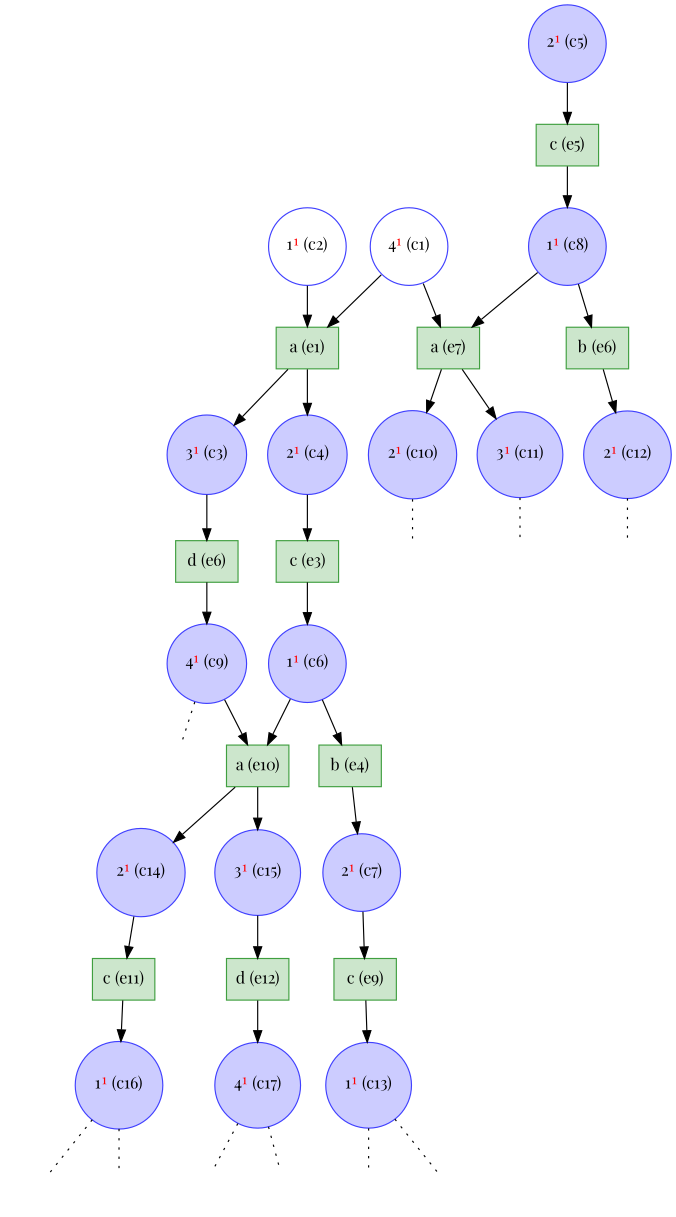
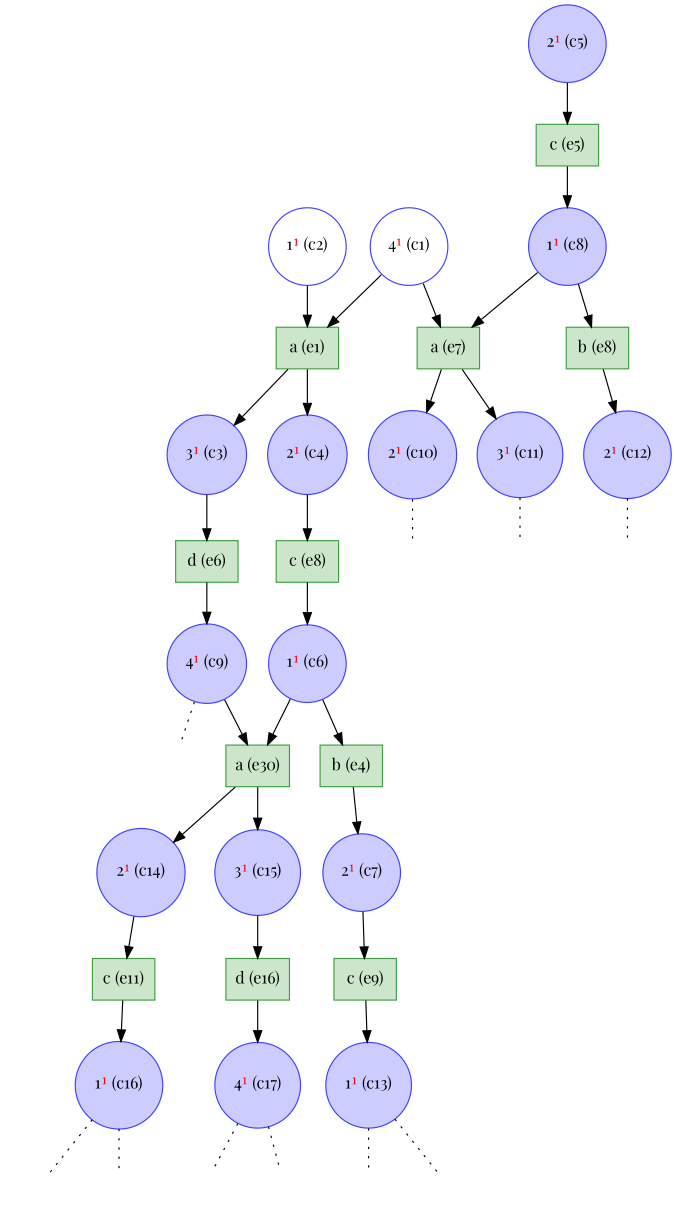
  digraph {
    fontname="Playfair Display"
    node [color="#4040ff" fillcolor="#ccccff" fontname="Playfair Display" shape=circle style=filled]
    edge [fontname="Playfair Display"]
    n1 [fillcolor=transparent label=<4<FONT COLOR="red"><SUP>1</SUP></FONT>&nbsp;(c1)>]
    n2 [color="#409f40" fillcolor="#cce6cc" label="a (e1)" shape=box]
    n3 [color="#409f40" fillcolor="#cce6cc" label="a (e7)" shape=box]
    n4 [label=<3<FONT COLOR="red"><SUP>1</SUP></FONT>&nbsp;(c3)>]
    n5 [label=<2<FONT COLOR="red"><SUP>1</SUP></FONT>&nbsp;(c4)>]
    n6 [label=<2<FONT COLOR="red"><SUP>1</SUP></FONT>&nbsp;(c10)>]
    n7 [label=<3<FONT COLOR="red"><SUP>1</SUP></FONT>&nbsp;(c11)>]
    n8 [color="#409f40" fillcolor="#cce6cc" label="d (e6)" shape=box]
-   n9 [color="#409f40" fillcolor="#cce6cc" label="c (e3)" shape=box]
+   n9 [color="#409f40" fillcolor="#cce6cc" label="c (e8)" shape=box]
    n10 [fillcolor=transparent label=<1<FONT COLOR="red"><SUP>1</SUP></FONT>&nbsp;(c2)>]
    n11 [label=<2<FONT COLOR="red"><SUP>1</SUP></FONT>&nbsp;(c5)>]
    n12 [color="#409f40" fillcolor="#cce6cc" label="c (e5)" shape=box]
    n13 [label=<4<FONT COLOR="red"><SUP>1</SUP></FONT>&nbsp;(c9)>]
-   n14 [color="#409f40" fillcolor="#cce6cc" label="a (e10)" shape=box]
+   n14 [color="#409f40" fillcolor="#cce6cc" label="a (e30)" shape=box]
    e22 [style=invis color="" fillcolor="" shape=""]
    n16 [label=<1<FONT COLOR="red"><SUP>1</SUP></FONT>&nbsp;(c6)>]
    n17 [color="#409f40" fillcolor="#cce6cc" label="b (e4)" shape=box]
    n18 [label=<1<FONT COLOR="red"><SUP>1</SUP></FONT>&nbsp;(c8)>]
-   n19 [color="#409f40" fillcolor="#cce6cc" label="b (e6)" shape=box]
+   n19 [color="#409f40" fillcolor="#cce6cc" label="b (e8)" shape=box]
    n20 [label=<2<FONT COLOR="red"><SUP>1</SUP></FONT>&nbsp;(c7)>]
    n21 [label=<2<FONT COLOR="red"><SUP>1</SUP></FONT>&nbsp;(c14)>]
    n22 [label=<3<FONT COLOR="red"><SUP>1</SUP></FONT>&nbsp;(c15)>]
    n23 [color="#409f40" fillcolor="#cce6cc" label="c (e9)" shape=box]
    n24 [label=<1<FONT COLOR="red"><SUP>1</SUP></FONT>&nbsp;(c13)>]
    n25 [label=<2<FONT COLOR="red"><SUP>1</SUP></FONT>&nbsp;(c12)>]
    e19 [style=invis color="" fillcolor="" shape=""]
    e20 [style=invis color="" fillcolor="" shape=""]
    e21 [style=invis color="" fillcolor="" shape=""]
    e10 [style=invis color="" fillcolor="" shape=""]
    e11 [style=invis color="" fillcolor="" shape=""]
    n31 [color="#409f40" fillcolor="#cce6cc" label="c (e11)" shape=box]
-   n32 [color="#409f40" fillcolor="#cce6cc" label="d (e12)" shape=box]
+   n32 [color="#409f40" fillcolor="#cce6cc" label="d (e16)" shape=box]
    n33 [label=<1<FONT COLOR="red"><SUP>1</SUP></FONT>&nbsp;(c16)>]
    n34 [label=<4<FONT COLOR="red"><SUP>1</SUP></FONT>&nbsp;(c17)>]
    e14 [style=invis color="" fillcolor="" shape=""]
    e15 [style=invis color="" fillcolor="" shape=""]
    e17 [style=invis color="" fillcolor="" shape=""]
    e18 [style=invis color="" fillcolor="" shape=""]
    n1 -> n2
    n1 -> n3
    n2 -> n4
    n2 -> n5
    n3 -> n6
    n3 -> n7
    n4 -> n8
    n5 -> n9
    n6 -> e19 [dir=none style=dotted]
    n7 -> e20 [dir=none style=dotted]
    n8 -> n13
    n9 -> n16
    n10 -> n2
    n11 -> n12
    n12 -> n18
    n13 -> n14
    n13 -> e22 [dir=none style=dotted]
    n14 -> n21
    n14 -> n22
    n16 -> n14
    n16 -> n17
    n17 -> n20
    n18 -> n3
    n18 -> n19
    n19 -> n25
    n20 -> n23
    n21 -> n31
    n22 -> n32
    n23 -> n24
    n24 -> e10 [dir=none style=dotted]
    n24 -> e11 [dir=none style=dotted]
    n25 -> e21 [dir=none style=dotted]
    n31 -> n33
    n32 -> n34
    n33 -> e14 [dir=none style=dotted]
    n33 -> e15 [dir=none style=dotted]
    n34 -> e17 [dir=none style=dotted]
    n34 -> e18 [dir=none style=dotted]
  }
